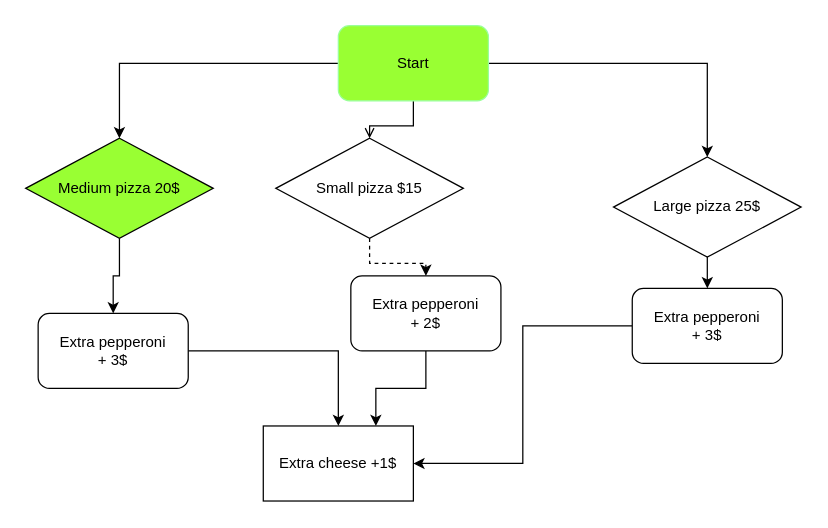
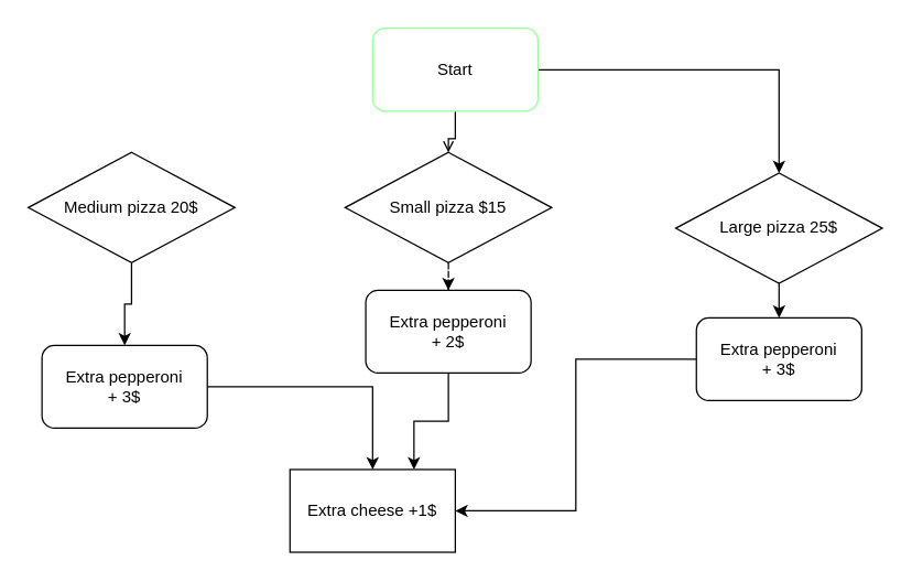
  <mxCell id="0" />
  <mxCell id="1" parent="0" />
  <mxCell id="2" style="edgeStyle=orthogonalEdgeStyle;rounded=0;orthogonalLoop=1;jettySize=auto;html=1;exitX=0.5;exitY=1;exitDx=0;exitDy=0;endArrow=open;" edge="1" parent="1" source="5" target="7"><mxGeometry relative="1" as="geometry"><mxPoint x="330" y="110" as="targetPoint" /></mxGeometry></mxCell>
  <mxCell id="3" style="edgeStyle=orthogonalEdgeStyle;rounded=0;orthogonalLoop=1;jettySize=auto;html=1;" edge="1" parent="1" source="5" target="11"><mxGeometry relative="1" as="geometry" /></mxCell>
- <mxCell id="4" style="edgeStyle=orthogonalEdgeStyle;rounded=0;orthogonalLoop=1;jettySize=auto;html=1;entryX=0.5;entryY=0;entryDx=0;entryDy=0;" edge="1" parent="1" source="5" target="9"><mxGeometry relative="1" as="geometry" /></mxCell>
- <mxCell id="5" value="Start" style="rounded=1;whiteSpace=wrap;html=1;strokeColor=#99FF99;fillColor=#99FF33;" vertex="1" parent="1"><mxGeometry x="270" y="20" width="120" height="60" as="geometry" /></mxCell>
+ <mxCell id="5" value="Start" style="rounded=1;whiteSpace=wrap;html=1;strokeColor=#99FF99;fillColor=#ffffff;" vertex="1" parent="1"><mxGeometry x="270" y="20" width="120" height="60" as="geometry" /></mxCell>
  <mxCell id="6" style="edgeStyle=orthogonalEdgeStyle;rounded=0;orthogonalLoop=1;jettySize=auto;html=1;exitX=0.5;exitY=1;exitDx=0;exitDy=0;dashed=1;" edge="1" parent="1" source="7" target="13"><mxGeometry relative="1" as="geometry"><mxPoint x="325" y="240" as="targetPoint" /></mxGeometry></mxCell>
- <mxCell id="7" value="Small pizza $15" style="rhombus;whiteSpace=wrap;html=1;strokeColor=#000000;fillColor=#FFFFFF;" vertex="1" parent="1"><mxGeometry x="220" y="110" width="150" height="80" as="geometry" /></mxCell>
+ <mxCell id="7" value="Small pizza $15" style="rhombus;whiteSpace=wrap;html=1;strokeColor=#000000;fillColor=#FFFFFF;" vertex="1" parent="1"><mxGeometry x="250" y="110" width="150" height="80" as="geometry" /></mxCell>
  <mxCell id="8" style="edgeStyle=orthogonalEdgeStyle;rounded=0;orthogonalLoop=1;jettySize=auto;html=1;entryX=0.5;entryY=0;entryDx=0;entryDy=0;" edge="1" parent="1" source="9" target="17"><mxGeometry relative="1" as="geometry" /></mxCell>
- <mxCell id="9" value="Medium pizza 20$" style="rhombus;whiteSpace=wrap;html=1;strokeColor=#000000;fillColor=#99ff33;" vertex="1" parent="1"><mxGeometry x="20" y="110" width="150" height="80" as="geometry" /></mxCell>
+ <mxCell id="9" value="Medium pizza 20$" style="rhombus;whiteSpace=wrap;html=1;strokeColor=#000000;fillColor=#FFFFFF;" vertex="1" parent="1"><mxGeometry x="20" y="110" width="150" height="80" as="geometry" /></mxCell>
  <mxCell id="10" style="edgeStyle=orthogonalEdgeStyle;rounded=0;orthogonalLoop=1;jettySize=auto;html=1;" edge="1" parent="1" source="11"><mxGeometry relative="1" as="geometry"><mxPoint x="565" y="230" as="targetPoint" /></mxGeometry></mxCell>
  <mxCell id="11" value="Large pizza 25$" style="rhombus;whiteSpace=wrap;html=1;strokeColor=#000000;fillColor=#FFFFFF;" vertex="1" parent="1"><mxGeometry x="490" y="125" width="150" height="80" as="geometry" /></mxCell>
  <mxCell id="12" style="edgeStyle=orthogonalEdgeStyle;rounded=0;orthogonalLoop=1;jettySize=auto;html=1;entryX=0.75;entryY=0;entryDx=0;entryDy=0;" edge="1" parent="1" source="13" target="18"><mxGeometry relative="1" as="geometry" /></mxCell>
- <mxCell id="13" value="Extra pepperoni&lt;br&gt;+ 2$" style="rounded=1;whiteSpace=wrap;html=1;strokeColor=#000000;fillColor=#FFFFFF;" vertex="1" parent="1"><mxGeometry x="280" y="220" width="120" height="60" as="geometry" /></mxCell>
+ <mxCell id="13" value="Extra pepperoni&lt;br&gt;+ 2$" style="rounded=1;whiteSpace=wrap;html=1;strokeColor=#000000;fillColor=#FFFFFF;" vertex="1" parent="1"><mxGeometry x="265" y="210" width="120" height="60" as="geometry" /></mxCell>
  <mxCell id="14" style="edgeStyle=orthogonalEdgeStyle;rounded=0;orthogonalLoop=1;jettySize=auto;html=1;entryX=1;entryY=0.5;entryDx=0;entryDy=0;" edge="1" parent="1" source="15" target="18"><mxGeometry relative="1" as="geometry" /></mxCell>
  <mxCell id="15" value="Extra pepperoni&lt;br&gt;+ 3$" style="rounded=1;whiteSpace=wrap;html=1;strokeColor=#000000;fillColor=#FFFFFF;" vertex="1" parent="1"><mxGeometry x="505" y="230" width="120" height="60" as="geometry" /></mxCell>
  <mxCell id="16" style="edgeStyle=orthogonalEdgeStyle;rounded=0;orthogonalLoop=1;jettySize=auto;html=1;" edge="1" parent="1" source="17" target="18"><mxGeometry relative="1" as="geometry"><mxPoint x="250" y="370" as="targetPoint" /></mxGeometry></mxCell>
  <mxCell id="17" value="Extra pepperoni&lt;br&gt;+ 3$" style="rounded=1;whiteSpace=wrap;html=1;strokeColor=#000000;fillColor=#FFFFFF;" vertex="1" parent="1"><mxGeometry x="30" y="250" width="120" height="60" as="geometry" /></mxCell>
  <mxCell id="18" value="Extra cheese +1$" style="rounded=0;whiteSpace=wrap;html=1;strokeColor=#000000;fillColor=#FFFFFF;" vertex="1" parent="1"><mxGeometry x="210" y="340" width="120" height="60" as="geometry" /></mxCell>
